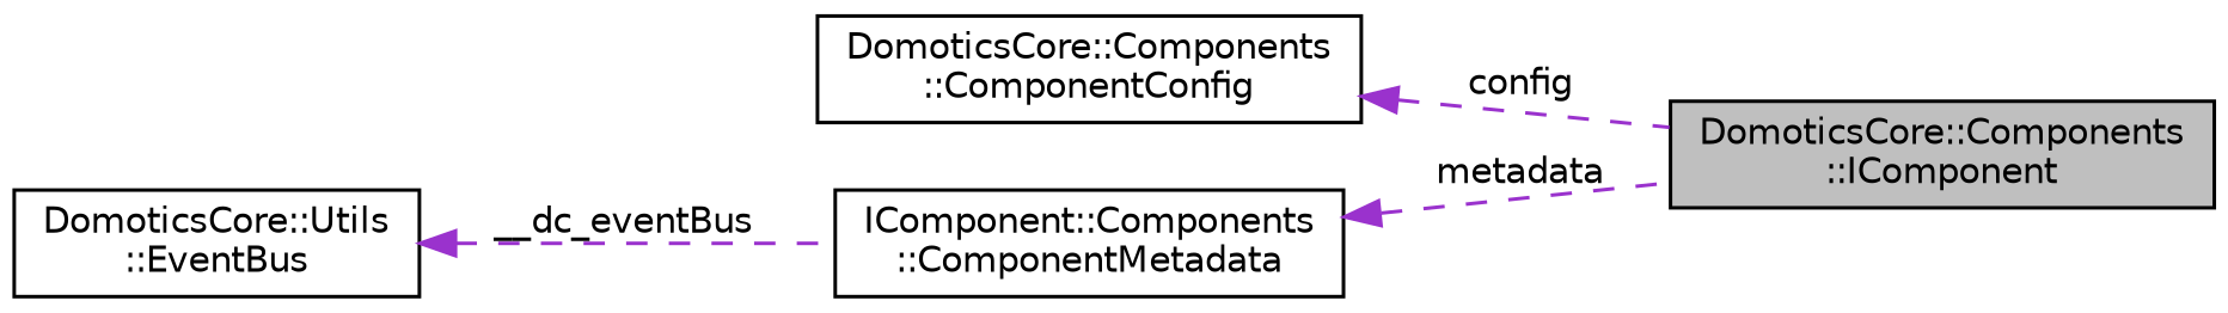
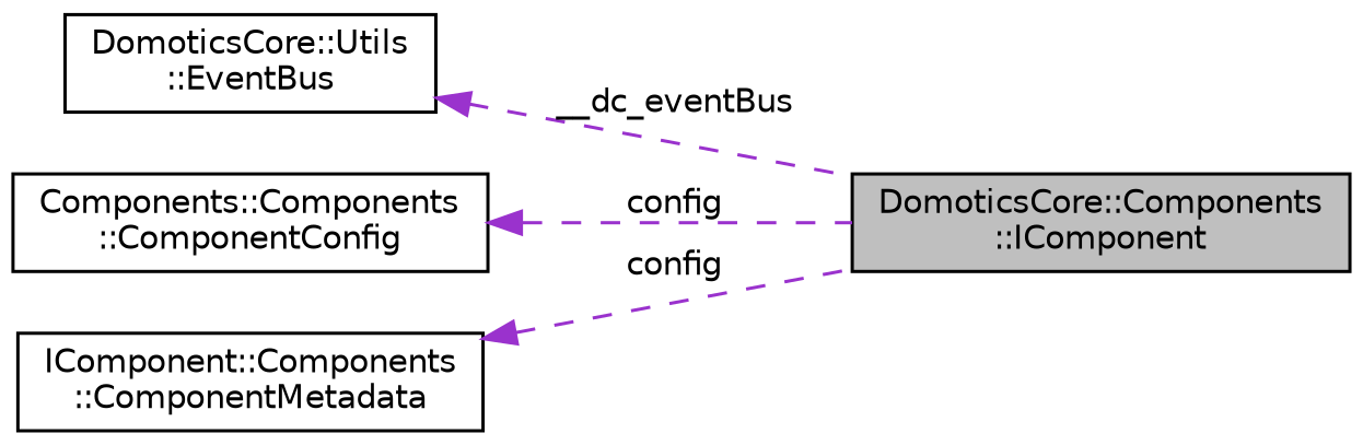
  digraph {
    rankdir=LR
    node [color=black fillcolor=white fontname=Helvetica fontsize=10 shape=record style=filled]
    edge [color=darkorchid3 dir=back fontname=Helvetica fontsize=10 labelfontname=Helvetica labelfontsize=10 style=dashed]
    n1 [fillcolor=grey75 fontcolor=black height=0.2 label="DomoticsCore::Components\l::IComponent" width=0.4]
    n2 [height=0.2 label="DomoticsCore::Utils\l::EventBus" width=0.4]
-   n3 [height=0.2 label="DomoticsCore::Components\l::ComponentConfig" width=0.4]
+   n3 [height=0.2 label="Components::Components\l::ComponentConfig" width=0.4]
    n4 [height=0.2 label="IComponent::Components\l::ComponentMetadata" width=0.4]
-   n2 -> n4 [label=" __dc_eventBus"]
+   n2 -> n1 [label=" __dc_eventBus"]
    n3 -> n1 [label=" config"]
-   n4 -> n1 [label=" metadata"]
+   n4 -> n1 [label=" config"]
  }
